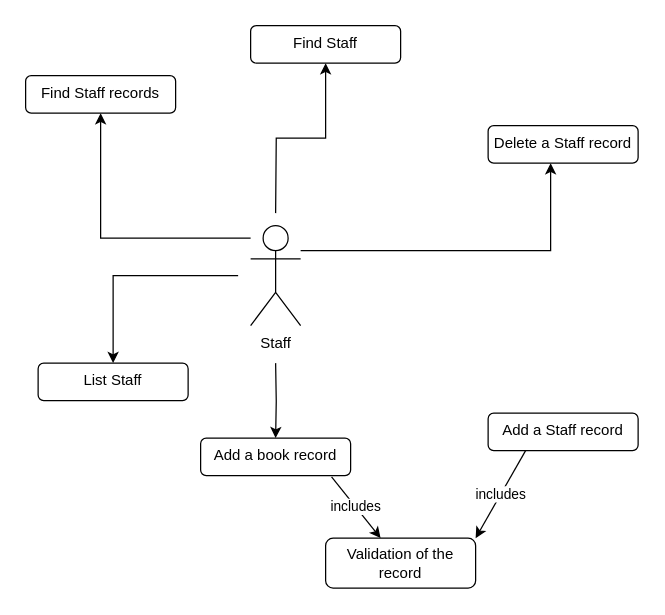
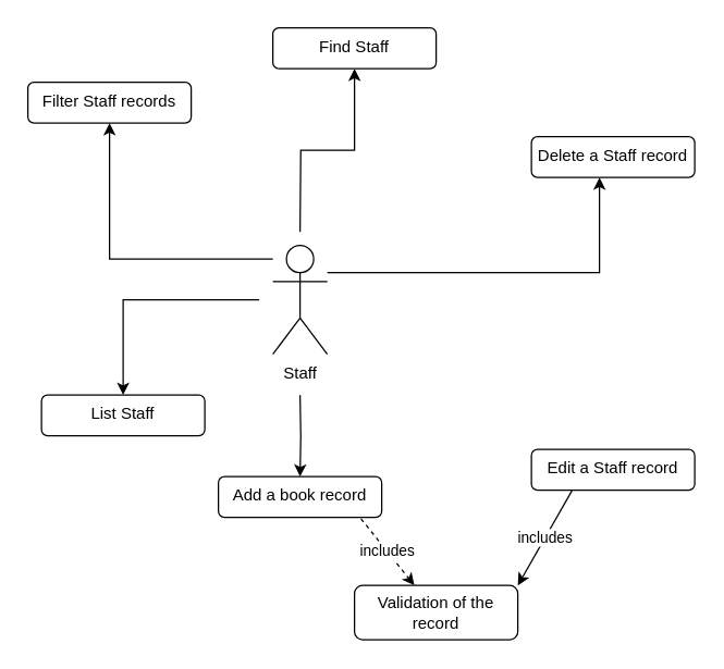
  <mxCell id="0" />
  <mxCell id="1" parent="0" />
  <mxCell id="2" value="" style="edgeStyle=orthogonalEdgeStyle;rounded=0;orthogonalLoop=1;jettySize=auto;html=1;" edge="1" parent="1" target="8"><mxGeometry relative="1" as="geometry"><mxPoint x="220" y="170" as="sourcePoint" /></mxGeometry></mxCell>
  <mxCell id="3" value="" style="edgeStyle=orthogonalEdgeStyle;rounded=0;orthogonalLoop=1;jettySize=auto;html=1;" edge="1" parent="1" target="9"><mxGeometry relative="1" as="geometry"><mxPoint x="190" y="220" as="sourcePoint" /><Array as="points"><mxPoint x="90" y="240" /><mxPoint x="90" y="240" /></Array></mxGeometry></mxCell>
  <mxCell id="4" value="" style="edgeStyle=orthogonalEdgeStyle;rounded=0;orthogonalLoop=1;jettySize=auto;html=1;" edge="1" parent="1" target="10"><mxGeometry relative="1" as="geometry"><mxPoint x="220" y="290" as="sourcePoint" /></mxGeometry></mxCell>
  <mxCell id="5" value="" style="edgeStyle=orthogonalEdgeStyle;rounded=0;orthogonalLoop=1;jettySize=auto;html=1;" edge="1" parent="1" source="7" target="11"><mxGeometry relative="1" as="geometry"><Array as="points"><mxPoint x="440" y="200" /></Array></mxGeometry></mxCell>
  <mxCell id="6" value="" style="edgeStyle=orthogonalEdgeStyle;rounded=0;orthogonalLoop=1;jettySize=auto;html=1;" edge="1" parent="1" source="7" target="13"><mxGeometry relative="1" as="geometry"><Array as="points"><mxPoint x="80" y="190" /></Array></mxGeometry></mxCell>
  <mxCell id="7" value="Staff" style="shape=umlActor;verticalLabelPosition=bottom;verticalAlign=top;html=1;outlineConnect=0;align=center;" vertex="1" parent="1"><mxGeometry x="200" y="180" width="40" height="80" as="geometry" /></mxCell>
  <mxCell id="8" value="Find Staff" style="rounded=1;whiteSpace=wrap;html=1;verticalAlign=top;" vertex="1" parent="1"><mxGeometry x="200" y="20" width="120" height="30" as="geometry" /></mxCell>
  <mxCell id="9" value="List Staff" style="rounded=1;whiteSpace=wrap;html=1;verticalAlign=top;" vertex="1" parent="1"><mxGeometry x="30" y="290" width="120" height="30" as="geometry" /></mxCell>
  <mxCell id="10" value="Add a book record" style="rounded=1;whiteSpace=wrap;html=1;verticalAlign=top;" vertex="1" parent="1"><mxGeometry x="160" y="350" width="120" height="30" as="geometry" /></mxCell>
  <mxCell id="11" value="Delete a Staff record" style="rounded=1;whiteSpace=wrap;html=1;verticalAlign=top;" vertex="1" parent="1"><mxGeometry x="390" y="100" width="120" height="30" as="geometry" /></mxCell>
- <mxCell id="12" value="Add a Staff record" style="rounded=1;whiteSpace=wrap;html=1;verticalAlign=top;" vertex="1" parent="1"><mxGeometry x="390" y="330" width="120" height="30" as="geometry" /></mxCell>
- <mxCell id="13" value="Find Staff records" style="rounded=1;whiteSpace=wrap;html=1;verticalAlign=top;" vertex="1" parent="1"><mxGeometry x="20" y="60" width="120" height="30" as="geometry" /></mxCell>
- <mxCell id="14" value="includes" style="endArrow=classic;html=1;rounded=0;exitX=0.873;exitY=1.033;exitDx=0;exitDy=0;exitPerimeter=0;" edge="1" parent="1" source="10" target="15"><mxGeometry relative="1" as="geometry"><mxPoint x="260" y="430" as="sourcePoint" /><mxPoint x="320" y="460" as="targetPoint" /></mxGeometry></mxCell>
+ <mxCell id="12" value="Edit a Staff record" style="rounded=1;whiteSpace=wrap;html=1;verticalAlign=top;" vertex="1" parent="1"><mxGeometry x="390" y="330" width="120" height="30" as="geometry" /></mxCell>
+ <mxCell id="13" value="Filter Staff records" style="rounded=1;whiteSpace=wrap;html=1;verticalAlign=top;" vertex="1" parent="1"><mxGeometry x="20" y="60" width="120" height="30" as="geometry" /></mxCell>
+ <mxCell id="14" value="includes" style="endArrow=classic;html=1;rounded=0;exitX=0.873;exitY=1.033;exitDx=0;exitDy=0;exitPerimeter=0;dashed=1;" edge="1" parent="1" source="10" target="15"><mxGeometry relative="1" as="geometry"><mxPoint x="260" y="430" as="sourcePoint" /><mxPoint x="320" y="460" as="targetPoint" /></mxGeometry></mxCell>
  <mxCell id="15" value="Validation of the record" style="rounded=1;whiteSpace=wrap;html=1;" vertex="1" parent="1"><mxGeometry x="260" y="430" width="120" height="40" as="geometry" /></mxCell>
  <mxCell id="16" value="includes" style="endArrow=classic;html=1;rounded=0;entryX=1;entryY=0;entryDx=0;entryDy=0;exitX=0.25;exitY=1;exitDx=0;exitDy=0;" edge="1" parent="1"><mxGeometry relative="1" as="geometry"><mxPoint x="420" y="360" as="sourcePoint" /><mxPoint x="380" y="430" as="targetPoint" /></mxGeometry></mxCell>
